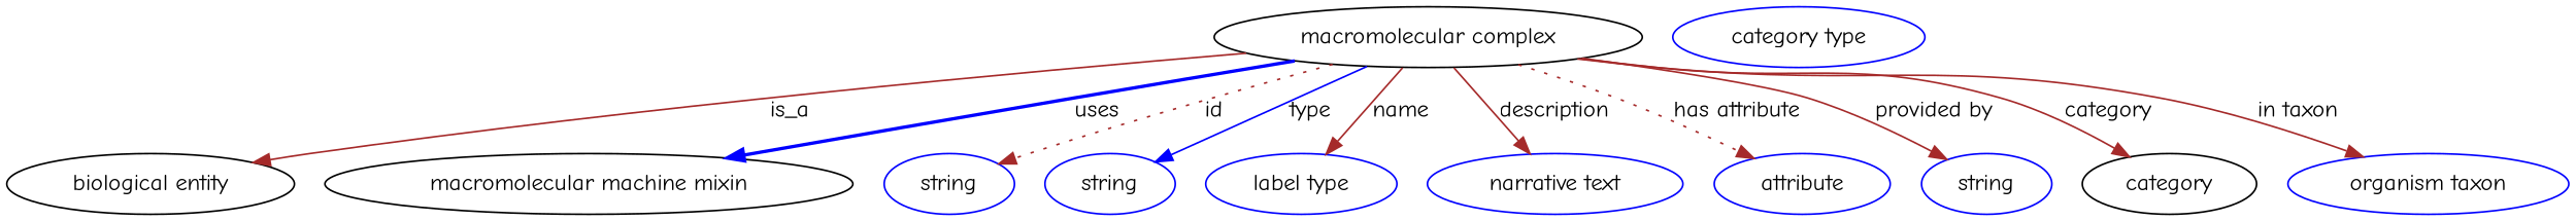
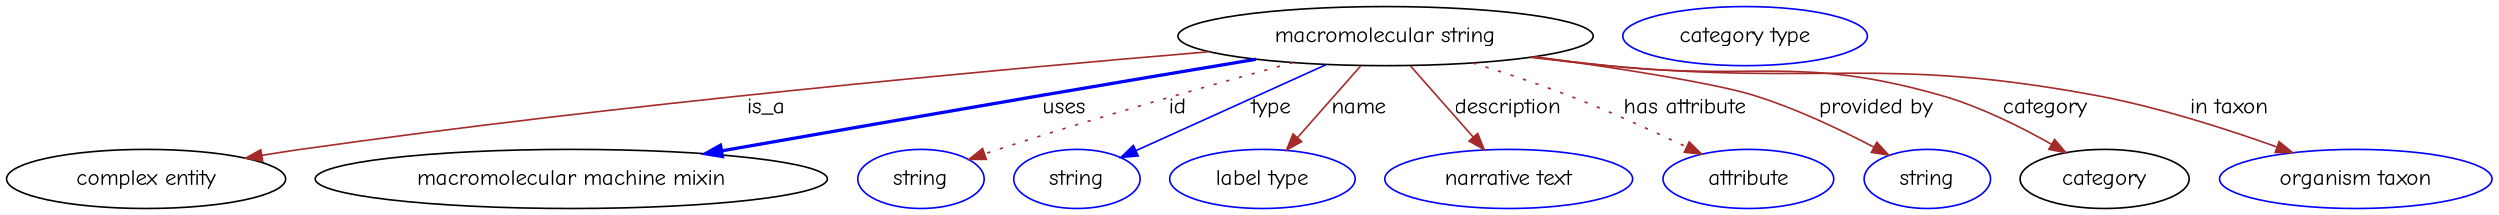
  digraph {
    fontname="Comic Neue"
    node [fontname="Comic Neue" color=blue]
    edge [color=brown fontname="Comic Neue" style=solid]
-   n1 [height=0.5 label="macromolecular complex" width=3.5205 color=""]
-   "biological entity" [height=0.5 width=2.3651 color=""]
+   n1 [height=0.5 label="macromolecular string" width=3.5205 color=""]
+   "biological entity" [height=0.5 width=2.3651 label="complex entity" color=""]
    "macromolecular machine mixin" [height=0.5 width=4.3329 color=""]
    n4 [height=0.5 label=string width=1.0652]
    n5 [height=0.5 label=string width=1.0652]
    n6 [height=0.5 label="label type" width=1.5707]
    n7 [height=0.5 label="narrative text" width=2.0943]
    n8 [height=0.5 label=attribute width=1.4443]
    n9 [height=0.5 label=string width=1.0652]
    category [height=0.5 width=1.4263 color=""]
    n11 [height=0.5 label="organism taxon" width=2.3109]
    n12 [height=0.5 label="category type" width=2.0762]
    n1 -> "biological entity" [label=is_a]
    n1 -> "macromolecular machine mixin" [color=blue label=uses style=bold]
    n1 -> n4 [label=id style=dotted]
    n1 -> n5 [color=blue label=type]
    n1 -> n6 [label=name]
    n1 -> n7 [label=description]
    n1 -> n8 [label="has attribute" style=dotted]
    n1 -> n9 [label="provided by"]
    n1 -> category [label=category]
    n1 -> n11 [label="in taxon"]
  }
